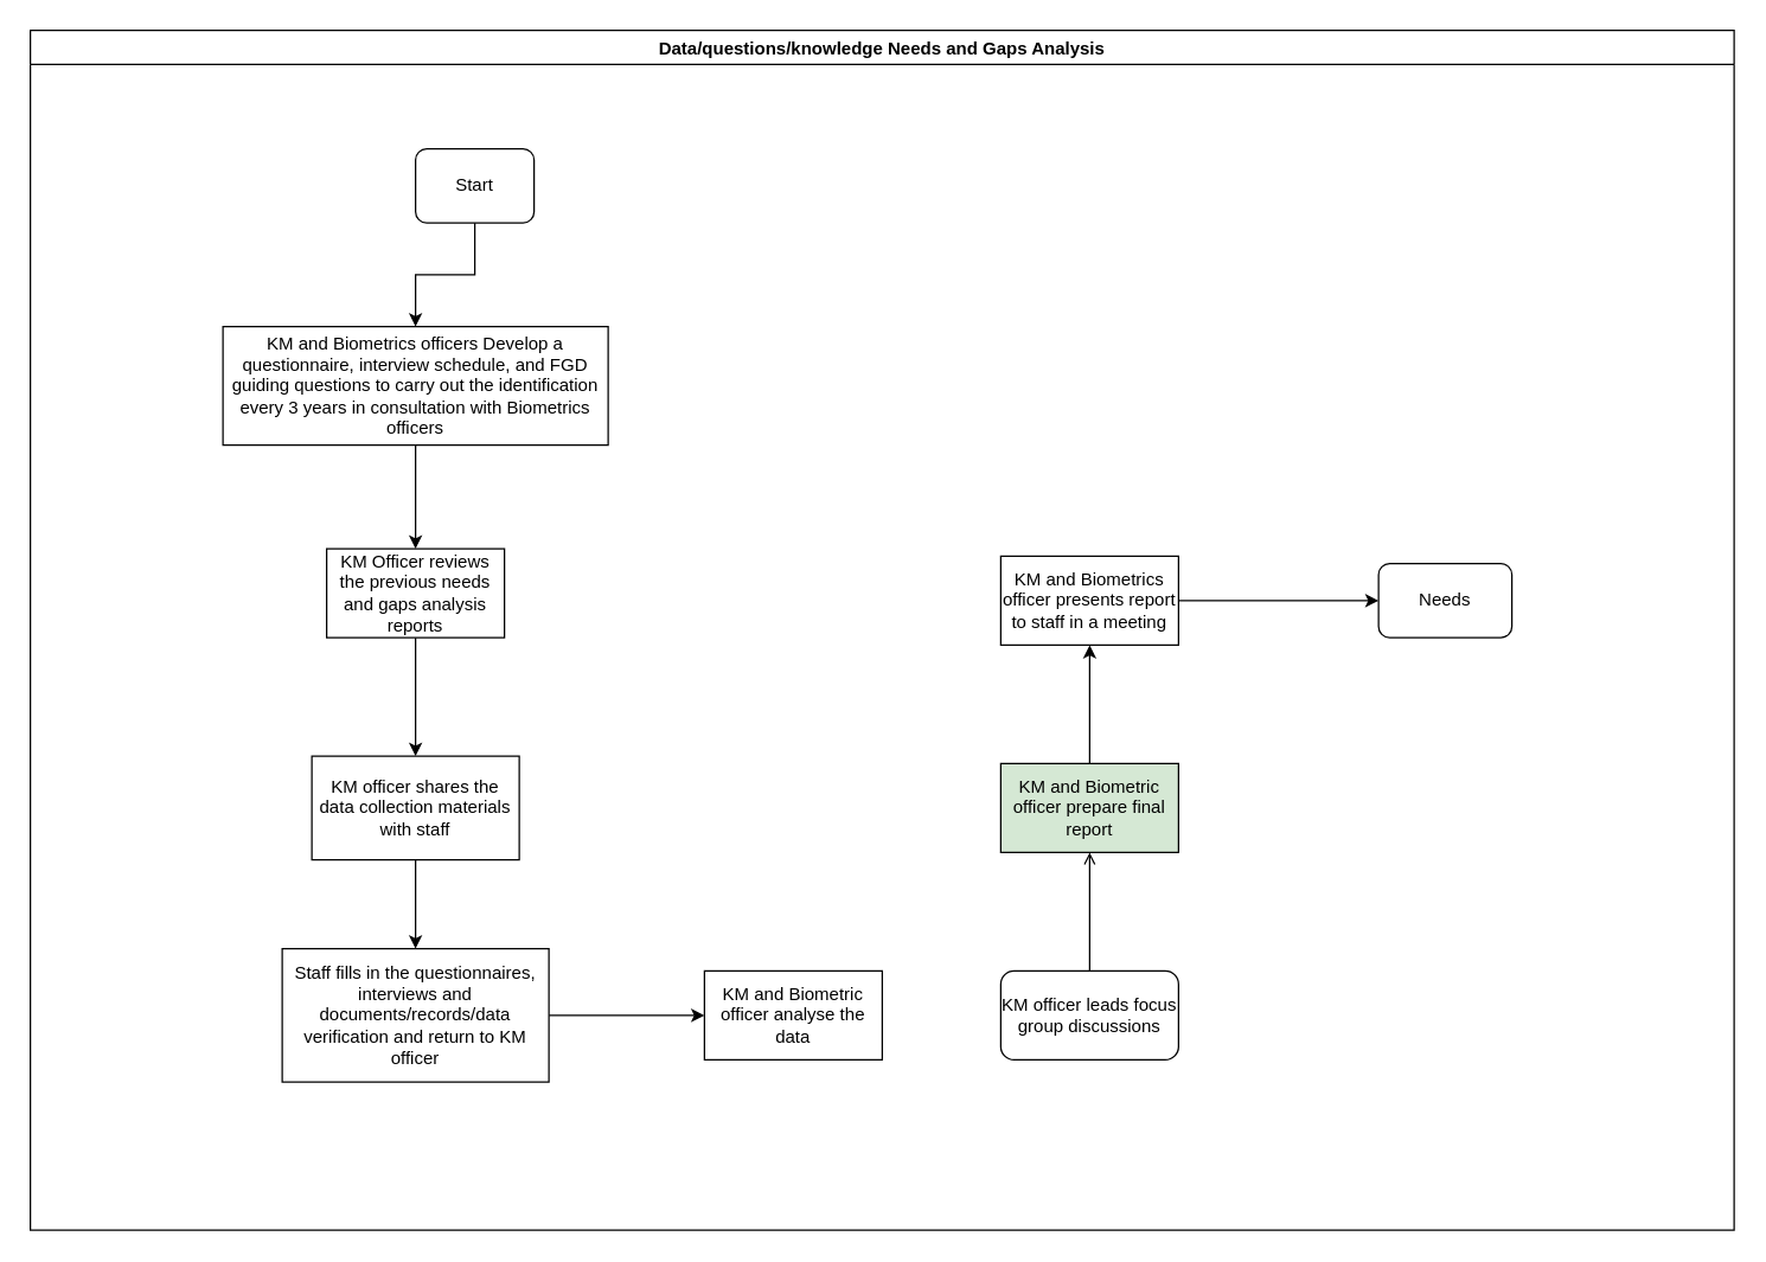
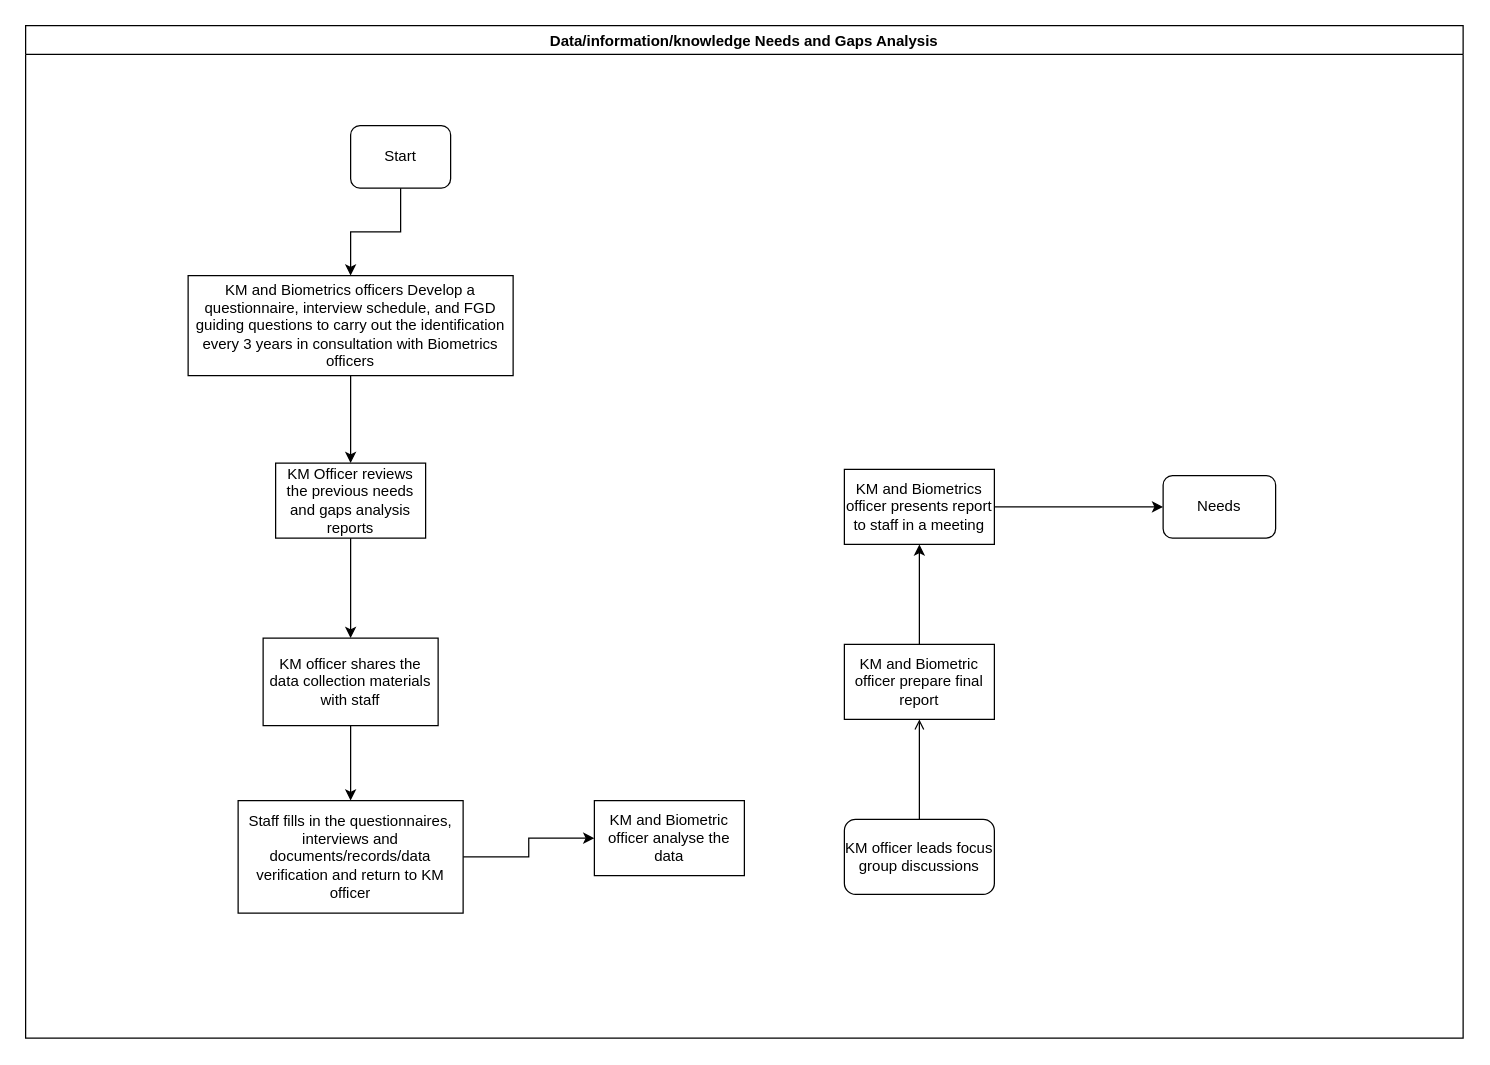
  <mxCell id="0" />
  <mxCell id="1" parent="0" />
- <mxCell id="2" value="Data/questions/knowledge Needs and Gaps Analysis" style="swimlane;" vertex="1" parent="1"><mxGeometry x="20" y="20" width="1150" height="810" as="geometry" /></mxCell>
+ <mxCell id="2" value="Data/information/knowledge Needs and Gaps Analysis" style="swimlane;" vertex="1" parent="1"><mxGeometry x="20" y="20" width="1150" height="810" as="geometry" /></mxCell>
  <mxCell id="3" value="Start" style="rounded=1;whiteSpace=wrap;html=1;" vertex="1" parent="2"><mxGeometry x="260" y="80" width="80" height="50" as="geometry" /></mxCell>
  <mxCell id="4" value="KM and Biometrics officers Develop a questionnaire, interview schedule, and FGD guiding questions to carry out the identification every 3 years in consultation with Biometrics officers" style="rounded=0;whiteSpace=wrap;html=1;" vertex="1" parent="2"><mxGeometry x="130" y="200" width="260" height="80" as="geometry" /></mxCell>
  <mxCell id="5" value="" style="edgeStyle=orthogonalEdgeStyle;rounded=0;orthogonalLoop=1;jettySize=auto;html=1;" edge="1" parent="2" source="3" target="4"><mxGeometry relative="1" as="geometry"><mxPoint x="260" y="210" as="targetPoint" /></mxGeometry></mxCell>
  <mxCell id="6" value="Needs" style="rounded=1;whiteSpace=wrap;html=1;" vertex="1" parent="2"><mxGeometry x="910" y="360" width="90" height="50" as="geometry" /></mxCell>
  <mxCell id="7" value="KM officer shares the data collection materials with staff " style="rounded=0;whiteSpace=wrap;html=1;" vertex="1" parent="2"><mxGeometry x="190" y="490" width="140" height="70" as="geometry" /></mxCell>
- <mxCell id="8" value="KM and Biometric officer analyse the data" style="rounded=0;whiteSpace=wrap;html=1;" vertex="1" parent="2"><mxGeometry x="455" y="635" width="120" height="60" as="geometry" /></mxCell>
+ <mxCell id="8" value="KM and Biometric officer analyse the data" style="rounded=0;whiteSpace=wrap;html=1;" vertex="1" parent="2"><mxGeometry x="455" y="620" width="120" height="60" as="geometry" /></mxCell>
  <mxCell id="9" value="" style="edgeStyle=orthogonalEdgeStyle;rounded=0;orthogonalLoop=1;jettySize=auto;html=1;" edge="1" parent="1" source="10" target="7"><mxGeometry relative="1" as="geometry"><mxPoint x="280" y="500" as="targetPoint" /></mxGeometry></mxCell>
  <mxCell id="10" value="KM Officer reviews the previous needs and gaps analysis reports" style="whiteSpace=wrap;html=1;rounded=0;" vertex="1" parent="1"><mxGeometry x="220" y="370" width="120" height="60" as="geometry" /></mxCell>
  <mxCell id="11" value="" style="edgeStyle=orthogonalEdgeStyle;rounded=0;orthogonalLoop=1;jettySize=auto;html=1;" edge="1" parent="1" source="4" target="10"><mxGeometry relative="1" as="geometry" /></mxCell>
  <mxCell id="12" value="" style="edgeStyle=orthogonalEdgeStyle;rounded=0;orthogonalLoop=1;jettySize=auto;html=1;" edge="1" parent="1" source="13" target="8"><mxGeometry relative="1" as="geometry"><mxPoint x="420" y="700" as="targetPoint" /></mxGeometry></mxCell>
  <mxCell id="13" value="Staff fills in the questionnaires, interviews and documents/records/data verification and return to KM officer" style="whiteSpace=wrap;html=1;rounded=0;" vertex="1" parent="1"><mxGeometry x="190" y="640" width="180" height="90" as="geometry" /></mxCell>
  <mxCell id="14" value="" style="edgeStyle=orthogonalEdgeStyle;rounded=0;orthogonalLoop=1;jettySize=auto;html=1;" edge="1" parent="1" source="7" target="13"><mxGeometry relative="1" as="geometry" /></mxCell>
  <mxCell id="15" value="" style="edgeStyle=orthogonalEdgeStyle;rounded=0;orthogonalLoop=1;jettySize=auto;html=1;endArrow=open;" edge="1" parent="1" source="16" target="18"><mxGeometry relative="1" as="geometry" /></mxCell>
  <mxCell id="16" value="KM officer leads focus group discussions" style="whiteSpace=wrap;html=1;rounded=1;" vertex="1" parent="1"><mxGeometry x="675" y="655" width="120" height="60" as="geometry" /></mxCell>
  <mxCell id="17" value="" style="edgeStyle=orthogonalEdgeStyle;rounded=0;orthogonalLoop=1;jettySize=auto;html=1;" edge="1" parent="1" source="18" target="20"><mxGeometry relative="1" as="geometry" /></mxCell>
- <mxCell id="18" value="KM and Biometric officer prepare final report" style="whiteSpace=wrap;html=1;rounded=0;fillColor=#d5e8d4;" vertex="1" parent="1"><mxGeometry x="675" y="515" width="120" height="60" as="geometry" /></mxCell>
+ <mxCell id="18" value="KM and Biometric officer prepare final report" style="whiteSpace=wrap;html=1;rounded=0;" vertex="1" parent="1"><mxGeometry x="675" y="515" width="120" height="60" as="geometry" /></mxCell>
  <mxCell id="19" value="" style="edgeStyle=orthogonalEdgeStyle;rounded=0;orthogonalLoop=1;jettySize=auto;html=1;entryX=0;entryY=0.5;entryDx=0;entryDy=0;" edge="1" parent="1" source="20" target="6"><mxGeometry relative="1" as="geometry"><mxPoint x="875" y="405" as="targetPoint" /></mxGeometry></mxCell>
  <mxCell id="20" value="KM and Biometrics officer presents report to staff in a meeting" style="whiteSpace=wrap;html=1;rounded=0;" vertex="1" parent="1"><mxGeometry x="675" y="375" width="120" height="60" as="geometry" /></mxCell>
